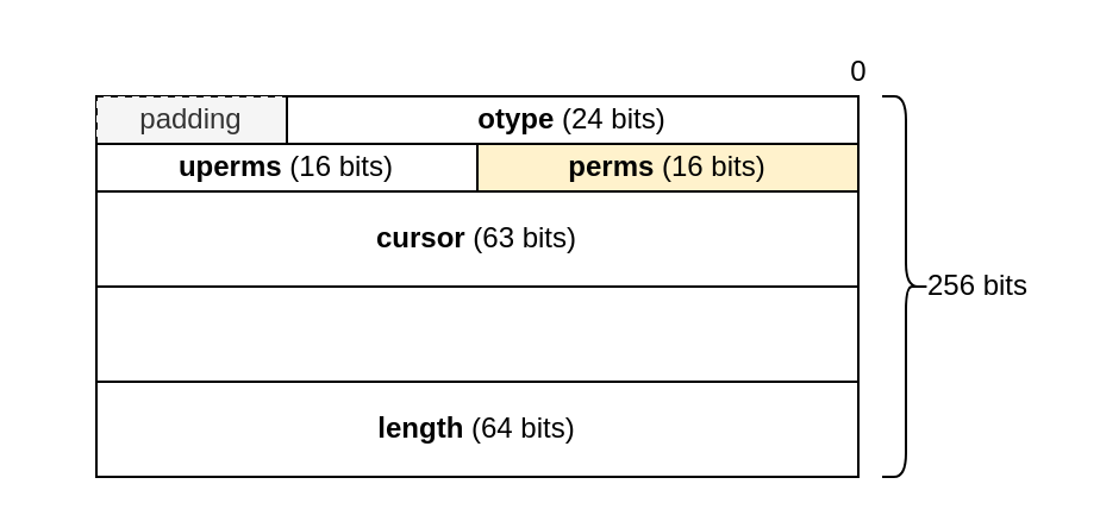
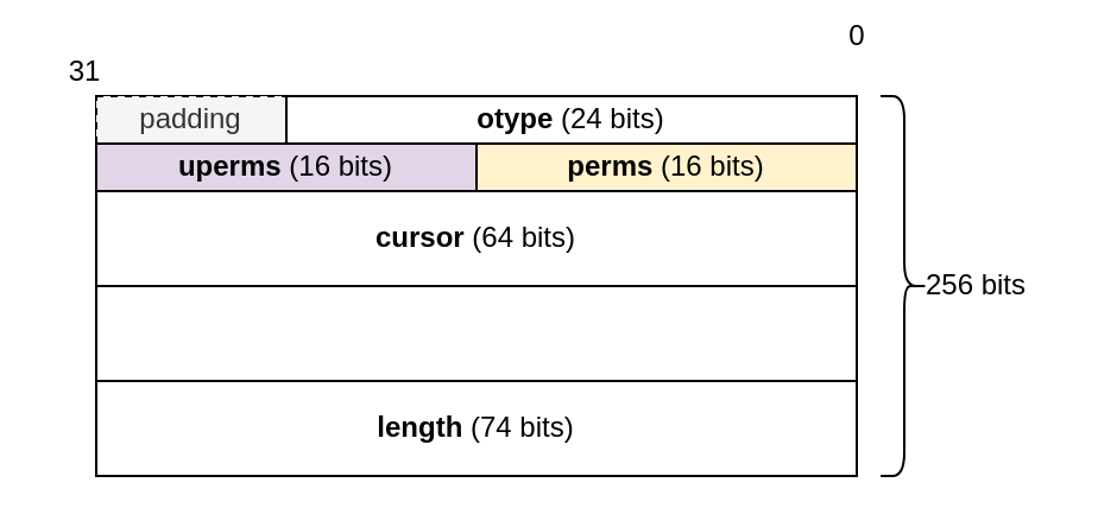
  <mxCell id="0" />
  <mxCell id="1" parent="0" />
  <mxCell id="2" value="" style="rounded=0;whiteSpace=wrap;html=1;" vertex="1" parent="1"><mxGeometry x="40" y="40" width="320" height="160" as="geometry" /></mxCell>
- <mxCell id="3" value="0" style="text;html=1;align=center;verticalAlign=middle;resizable=0;points=[];autosize=1;" vertex="1" parent="1"><mxGeometry x="350" y="20" width="20" height="20" as="geometry" /></mxCell>
+ <mxCell id="3" value="0" style="text;html=1;align=center;verticalAlign=middle;resizable=0;points=[];autosize=1;" vertex="1" parent="1"><mxGeometry x="350" y="5" width="20" height="20" as="geometry" /></mxCell>
+ <mxCell id="4" value="31" style="text;html=1;align=center;verticalAlign=middle;resizable=0;points=[];autosize=1;" vertex="1" parent="1"><mxGeometry x="20" y="20" width="30" height="20" as="geometry" /></mxCell>
  <mxCell id="5" value="" style="shape=curlyBracket;whiteSpace=wrap;html=1;rounded=1;flipH=1;" vertex="1" parent="1"><mxGeometry x="370" y="40" width="20" height="160" as="geometry" /></mxCell>
  <mxCell id="6" value="256 bits" style="text;html=1;align=center;verticalAlign=middle;resizable=0;points=[];autosize=1;" vertex="1" parent="1"><mxGeometry x="380" y="110" width="60" height="20" as="geometry" /></mxCell>
  <mxCell id="7" value="padding" style="rounded=0;whiteSpace=wrap;html=1;fillColor=#f5f5f5;strokeColor=#000000;fontColor=#333333;dashed=1;" vertex="1" parent="1"><mxGeometry x="40" y="40" width="80" height="20" as="geometry" /></mxCell>
  <mxCell id="8" value="&lt;b&gt;otype&lt;/b&gt; (24 bits)" style="rounded=0;whiteSpace=wrap;html=1;strokeColor=#000000;" vertex="1" parent="1"><mxGeometry x="120" y="40" width="240" height="20" as="geometry" /></mxCell>
- <mxCell id="9" value="&lt;b&gt;uperms&lt;/b&gt; (16 bits)" style="rounded=0;whiteSpace=wrap;html=1;strokeColor=#000000;" vertex="1" parent="1"><mxGeometry x="40" y="60" width="160" height="20" as="geometry" /></mxCell>
+ <mxCell id="9" value="&lt;b&gt;uperms&lt;/b&gt; (16 bits)" style="rounded=0;whiteSpace=wrap;html=1;strokeColor=#000000;fillColor=#e1d5e7;" vertex="1" parent="1"><mxGeometry x="40" y="60" width="160" height="20" as="geometry" /></mxCell>
  <mxCell id="10" value="&lt;b&gt;perms &lt;/b&gt;(16 bits)" style="rounded=0;whiteSpace=wrap;html=1;strokeColor=#000000;fillColor=#fff2cc;" vertex="1" parent="1"><mxGeometry x="200" y="60" width="160" height="20" as="geometry" /></mxCell>
- <mxCell id="11" value="&lt;b&gt;cursor &lt;/b&gt;(63 bits)" style="rounded=0;whiteSpace=wrap;html=1;strokeColor=#000000;" vertex="1" parent="1"><mxGeometry x="40" y="80" width="320" height="40" as="geometry" /></mxCell>
- <mxCell id="12" value="&lt;b&gt;length&amp;nbsp;&lt;/b&gt;(64 bits)" style="rounded=0;whiteSpace=wrap;html=1;strokeColor=#000000;" vertex="1" parent="1"><mxGeometry x="40" y="160" width="320" height="40" as="geometry" /></mxCell>
+ <mxCell id="11" value="&lt;b&gt;cursor &lt;/b&gt;(64 bits)" style="rounded=0;whiteSpace=wrap;html=1;strokeColor=#000000;" vertex="1" parent="1"><mxGeometry x="40" y="80" width="320" height="40" as="geometry" /></mxCell>
+ <mxCell id="12" value="&lt;b&gt;length&amp;nbsp;&lt;/b&gt;(74 bits)" style="rounded=0;whiteSpace=wrap;html=1;strokeColor=#000000;" vertex="1" parent="1"><mxGeometry x="40" y="160" width="320" height="40" as="geometry" /></mxCell>
